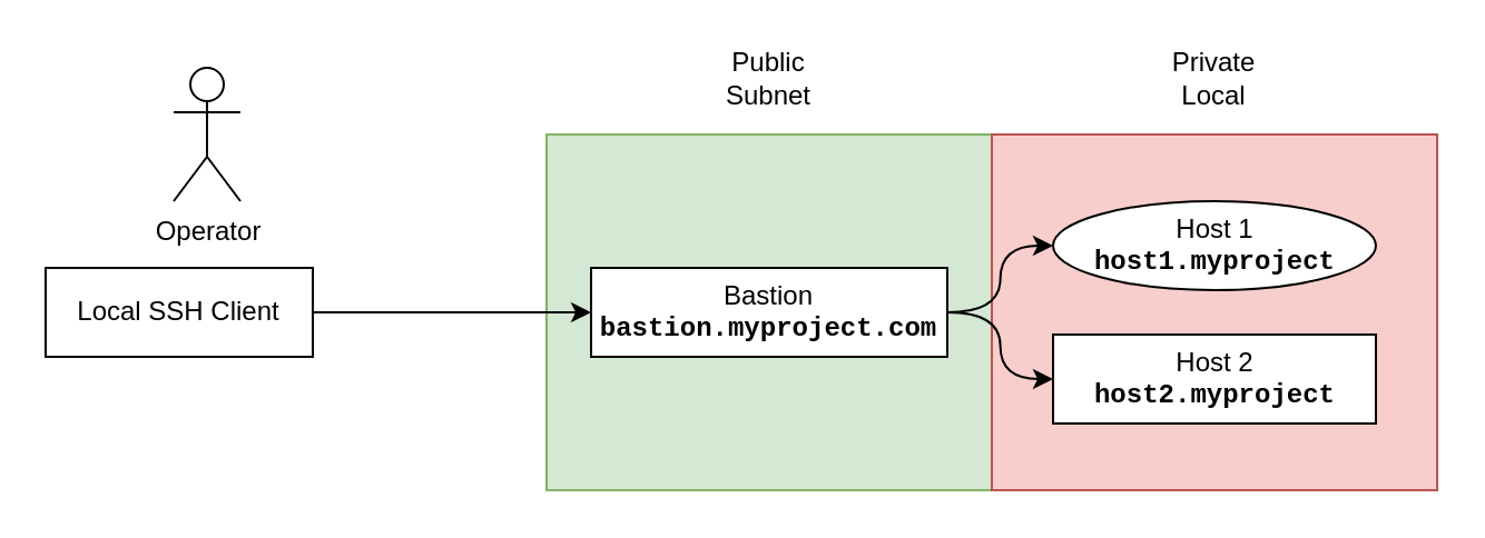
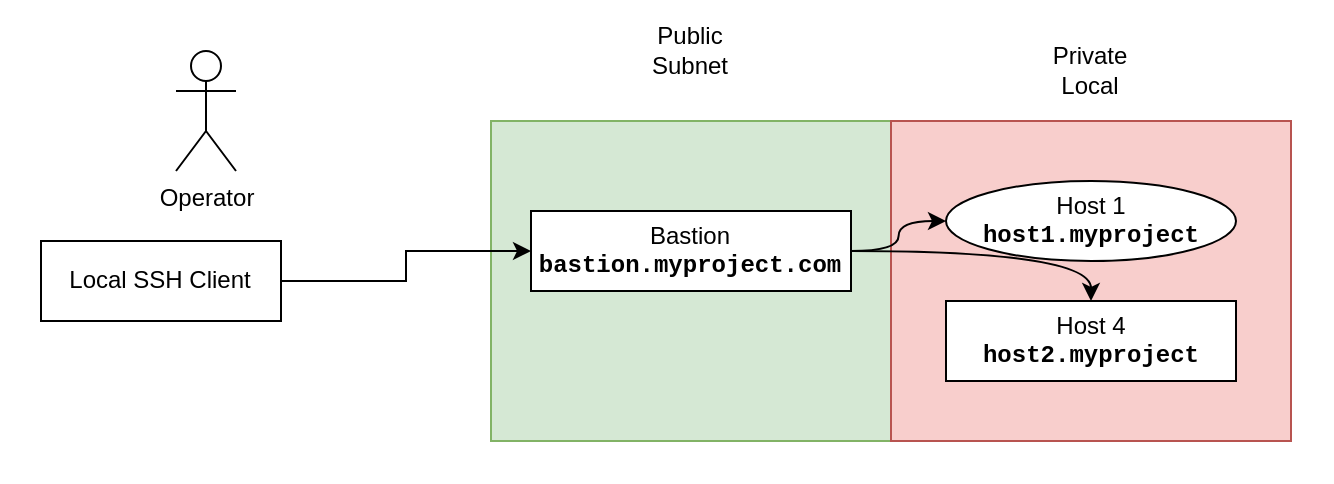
  <mxCell id="0" />
  <mxCell id="1" parent="0" />
  <mxCell id="2" value="" style="rounded=0;whiteSpace=wrap;html=1;fillColor=#d5e8d4;strokeColor=#82b366;" parent="1" vertex="1"><mxGeometry x="245" y="60" width="200" height="160" as="geometry" /></mxCell>
- <mxCell id="3" value="Public Subnet" style="text;html=1;strokeColor=none;fillColor=none;align=center;verticalAlign=middle;whiteSpace=wrap;rounded=0;" parent="1" vertex="1"><mxGeometry x="315" y="20" width="60" height="30" as="geometry" /></mxCell>
+ <mxCell id="3" value="Public Subnet" style="text;html=1;strokeColor=none;fillColor=none;align=center;verticalAlign=middle;whiteSpace=wrap;rounded=0;" parent="1" vertex="1"><mxGeometry x="315" y="10" width="60" height="30" as="geometry" /></mxCell>
  <mxCell id="4" value="" style="rounded=0;whiteSpace=wrap;html=1;fillColor=#f8cecc;strokeColor=#b85450;" parent="1" vertex="1"><mxGeometry x="445" y="60" width="200" height="160" as="geometry" /></mxCell>
  <mxCell id="5" value="Private Local" style="text;html=1;strokeColor=none;fillColor=none;align=center;verticalAlign=middle;whiteSpace=wrap;rounded=0;" parent="1" vertex="1"><mxGeometry x="515" y="20" width="60" height="30" as="geometry" /></mxCell>
- <mxCell id="6" value="Operator" style="shape=umlActor;verticalLabelPosition=bottom;verticalAlign=top;html=1;outlineConnect=0;" parent="1" vertex="1"><mxGeometry x="77.5" y="30" width="30" height="60" as="geometry" /></mxCell>
+ <mxCell id="6" value="Operator" style="shape=umlActor;verticalLabelPosition=bottom;verticalAlign=top;html=1;outlineConnect=0;" parent="1" vertex="1"><mxGeometry x="87.5" y="25" width="30" height="60" as="geometry" /></mxCell>
  <mxCell id="7" style="edgeStyle=orthogonalEdgeStyle;rounded=0;orthogonalLoop=1;jettySize=auto;html=1;entryX=0;entryY=0.5;entryDx=0;entryDy=0;fontFamily=Courier New;" parent="1" source="8" target="11" edge="1"><mxGeometry relative="1" as="geometry" /></mxCell>
  <mxCell id="8" value="Local SSH Client" style="rounded=0;whiteSpace=wrap;html=1;" parent="1" vertex="1"><mxGeometry x="20" y="120" width="120" height="40" as="geometry" /></mxCell>
  <mxCell id="9" style="edgeStyle=orthogonalEdgeStyle;rounded=0;orthogonalLoop=1;jettySize=auto;html=1;fontFamily=Courier New;curved=1;" parent="1" source="11" target="12" edge="1"><mxGeometry relative="1" as="geometry" /></mxCell>
  <mxCell id="10" style="edgeStyle=orthogonalEdgeStyle;curved=1;rounded=0;orthogonalLoop=1;jettySize=auto;html=1;fontFamily=Courier New;" parent="1" source="11" target="13" edge="1"><mxGeometry relative="1" as="geometry" /></mxCell>
- <mxCell id="11" value="Bastion&lt;br&gt;&lt;font face=&quot;Courier New&quot;&gt;&lt;b&gt;bastion.myproject.com&lt;/b&gt;&lt;/font&gt;" style="rounded=0;whiteSpace=wrap;html=1;" parent="1" vertex="1"><mxGeometry x="265" y="120" width="160" height="40" as="geometry" /></mxCell>
+ <mxCell id="11" value="Bastion&lt;br&gt;&lt;font face=&quot;Courier New&quot;&gt;&lt;b&gt;bastion.myproject.com&lt;/b&gt;&lt;/font&gt;" style="rounded=0;whiteSpace=wrap;html=1;" parent="1" vertex="1"><mxGeometry x="265" y="105" width="160" height="40" as="geometry" /></mxCell>
  <mxCell id="12" value="Host 1&lt;br&gt;&lt;b style=&quot;font-family: &amp;#34;courier new&amp;#34;&quot;&gt;host1.myproject&lt;/b&gt;" style="ellipse;whiteSpace=wrap;html=1;" parent="1" vertex="1"><mxGeometry x="472.5" y="90" width="145" height="40" as="geometry" /></mxCell>
- <mxCell id="13" value="Host 2&lt;br&gt;&lt;font face=&quot;Courier New&quot;&gt;&lt;b&gt;host2.myproject&lt;/b&gt;&lt;/font&gt;" style="rounded=0;whiteSpace=wrap;html=1;" parent="1" vertex="1"><mxGeometry x="472.5" y="150" width="145" height="40" as="geometry" /></mxCell>
+ <mxCell id="13" value="Host 4&lt;br&gt;&lt;font face=&quot;Courier New&quot;&gt;&lt;b&gt;host2.myproject&lt;/b&gt;&lt;/font&gt;" style="rounded=0;whiteSpace=wrap;html=1;" parent="1" vertex="1"><mxGeometry x="472.5" y="150" width="145" height="40" as="geometry" /></mxCell>
